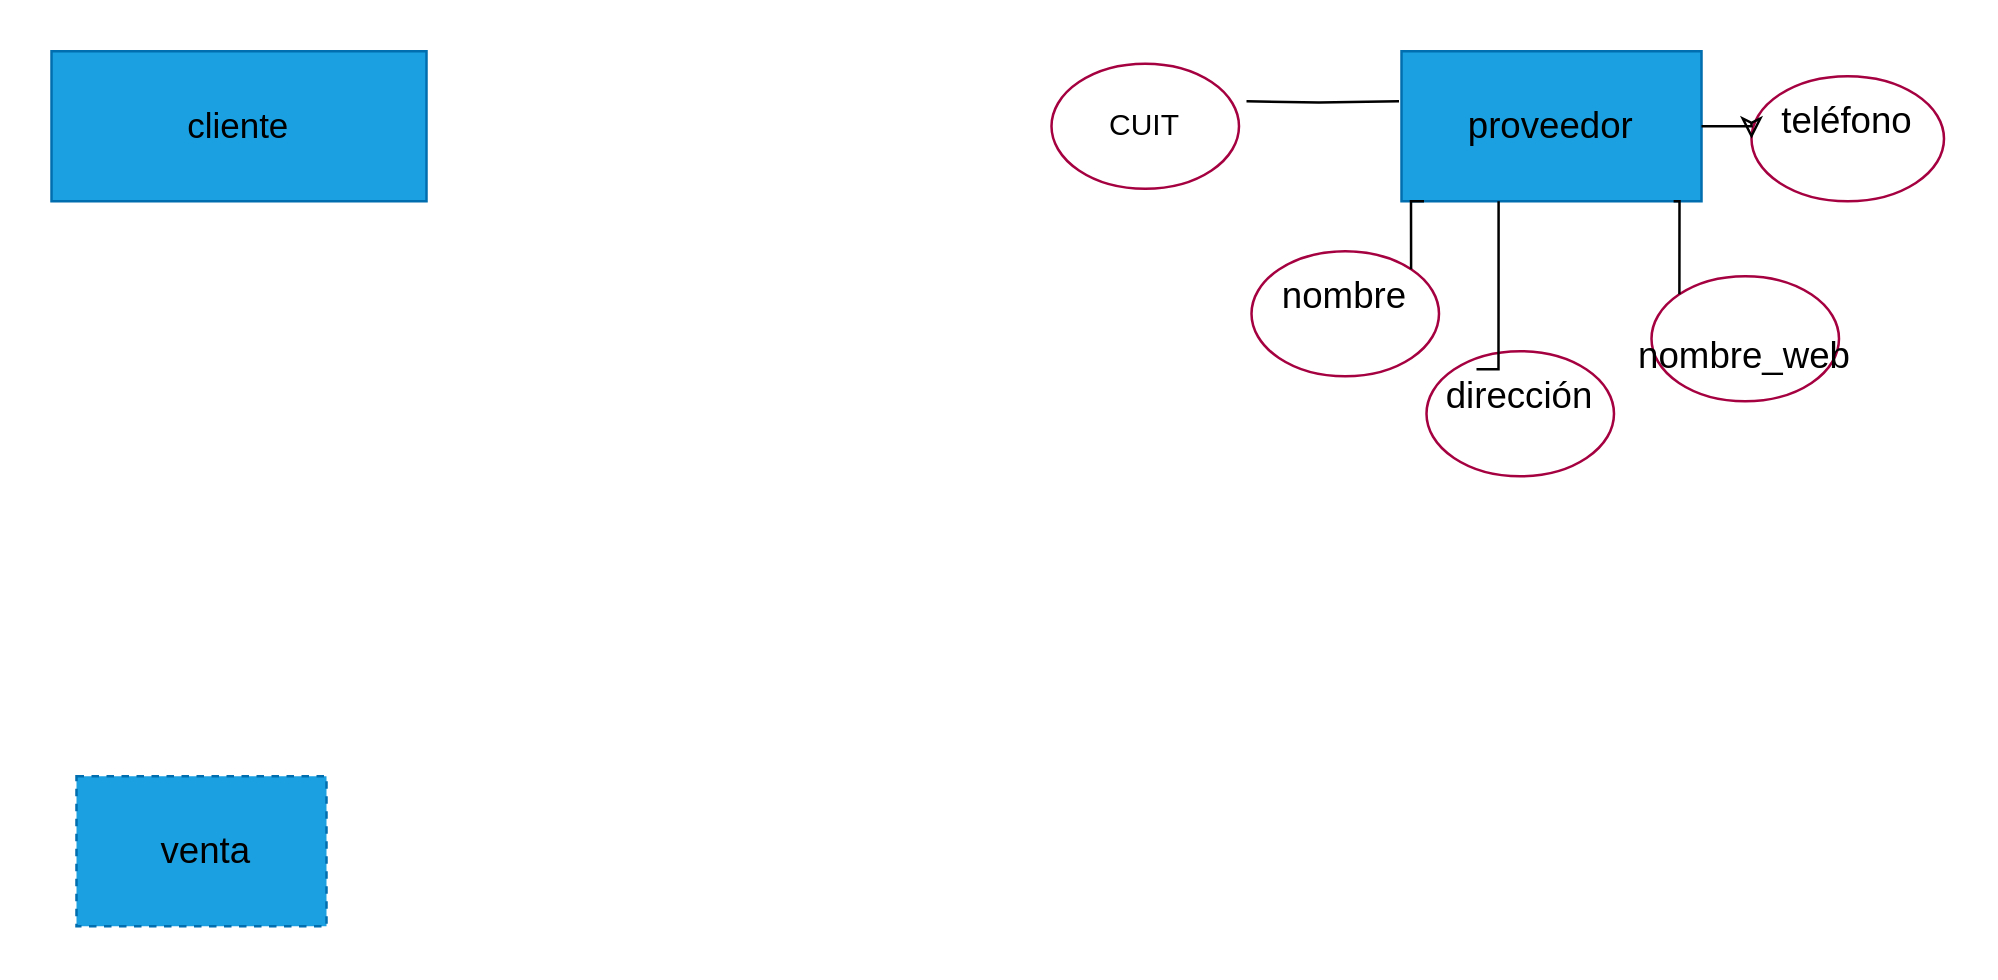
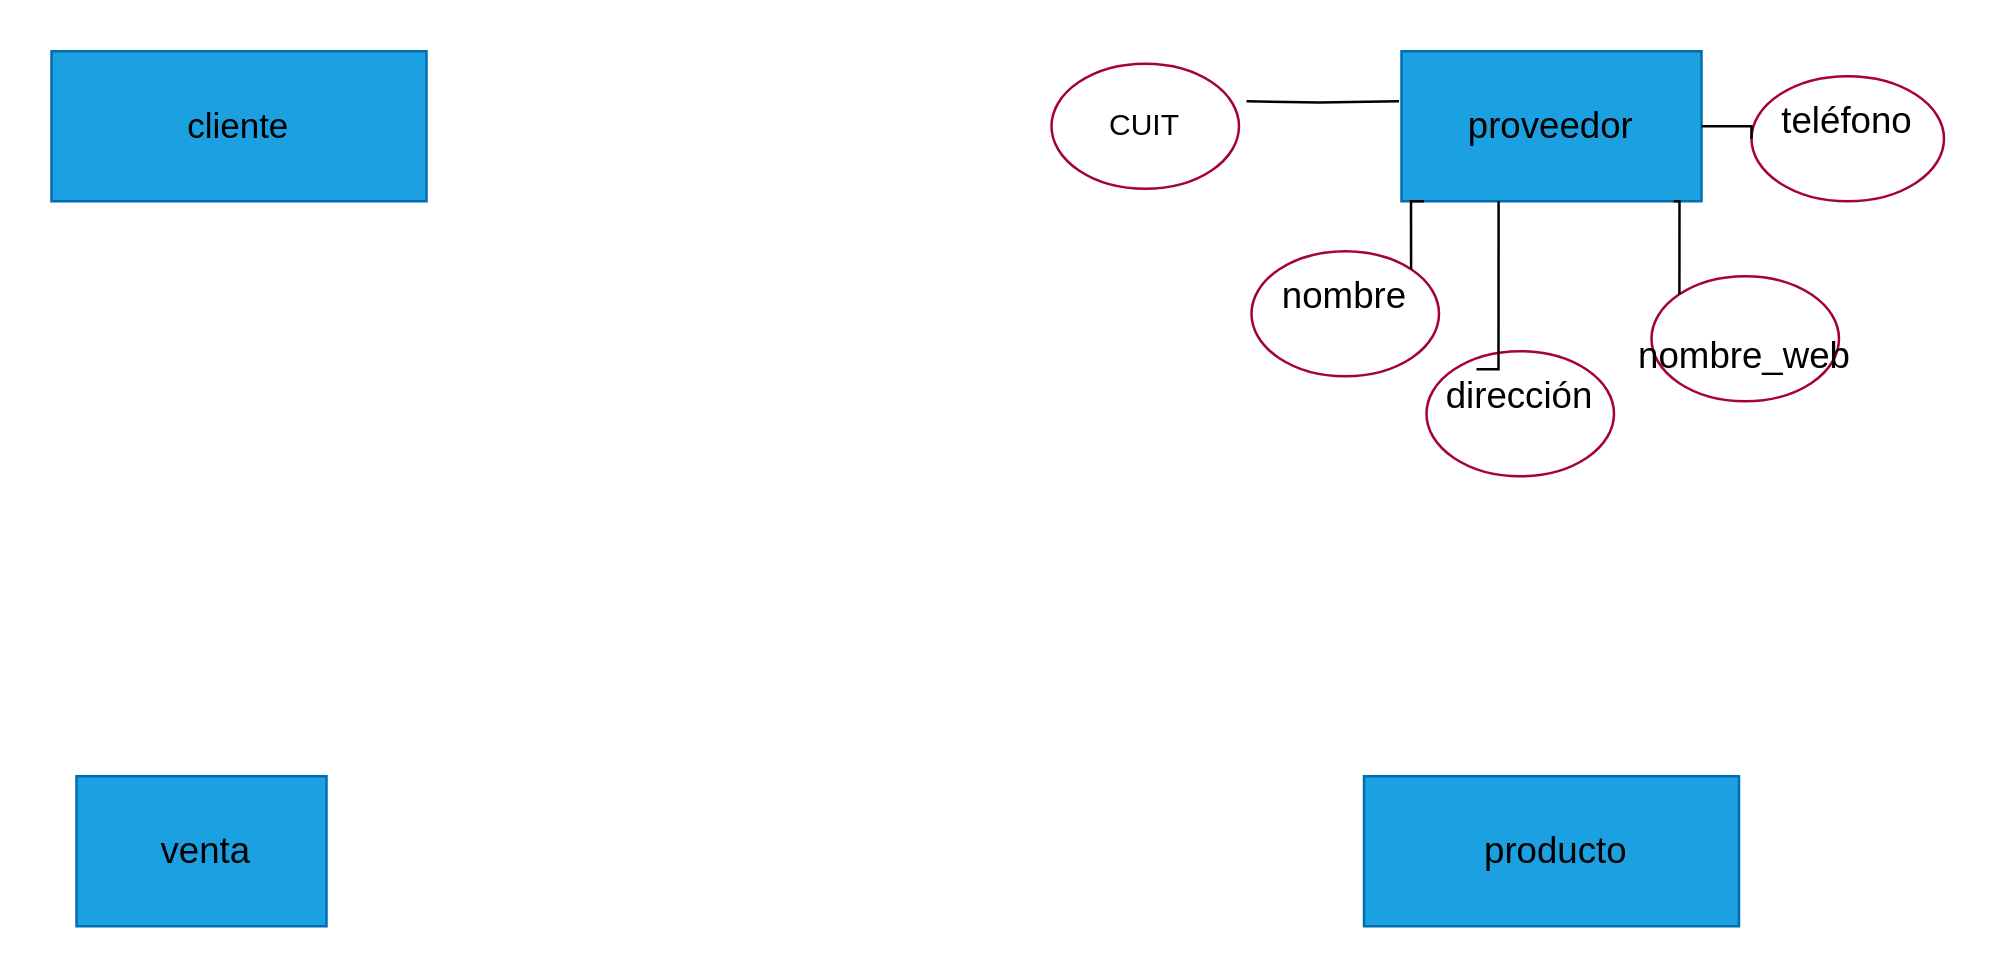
  <mxCell id="0" />
  <mxCell id="1" parent="0" />
  <mxCell id="2" value="&lt;b id=&quot;docs-internal-guid-612375e4-7fff-f534-00d8-93ea4280d572&quot; style=&quot;font-weight:normal;&quot;&gt;&lt;span style=&quot;font-size: 11pt; font-family: Arial; color: rgb(0, 0, 0); background-color: transparent; font-weight: 400; font-style: normal; font-variant: normal; text-decoration: none; vertical-align: baseline;&quot;&gt;proveedor&lt;/span&gt;&lt;/b&gt;" style="rounded=0;whiteSpace=wrap;html=1;fillColor=#1ba1e2;fontColor=#ffffff;strokeColor=#006EAF;" vertex="1" parent="1"><mxGeometry x="560" y="20" width="120" height="60" as="geometry" /></mxCell>
  <mxCell id="3" value="&lt;font style=&quot;font-size: 14px;&quot; color=&quot;#000000&quot;&gt;cliente&lt;/font&gt;" style="rounded=0;whiteSpace=wrap;html=1;fillColor=#1ba1e2;fontColor=#ffffff;strokeColor=#006EAF;" vertex="1" parent="1"><mxGeometry x="20" y="20" width="150" height="60" as="geometry" /></mxCell>
- <mxCell id="5" value="&lt;b id=&quot;docs-internal-guid-612375e4-7fff-f534-00d8-93ea4280d572&quot; style=&quot;font-weight:normal;&quot;&gt;&lt;span style=&quot;font-size: 11pt; font-family: Arial; color: rgb(0, 0, 0); background-color: transparent; font-weight: 400; font-style: normal; font-variant: normal; text-decoration: none; vertical-align: baseline;&quot;&gt;&amp;nbsp;venta&lt;/span&gt;&lt;/b&gt;" style="rounded=0;whiteSpace=wrap;html=1;fillColor=#1ba1e2;fontColor=#ffffff;strokeColor=#006EAF;dashed=1;" vertex="1" parent="1"><mxGeometry x="30" y="310" width="100" height="60" as="geometry" /></mxCell>
+ <mxCell id="4" value="&lt;b id=&quot;docs-internal-guid-612375e4-7fff-f534-00d8-93ea4280d572&quot; style=&quot;font-weight:normal;&quot;&gt;&lt;span style=&quot;font-size: 11pt; font-family: Arial; color: rgb(0, 0, 0); background-color: transparent; font-weight: 400; font-style: normal; font-variant: normal; text-decoration: none; vertical-align: baseline;&quot;&gt;&amp;nbsp;producto&lt;/span&gt;&lt;/b&gt;" style="rounded=0;whiteSpace=wrap;html=1;fillColor=#1ba1e2;fontColor=#ffffff;strokeColor=#006EAF;" vertex="1" parent="1"><mxGeometry x="545" y="310" width="150" height="60" as="geometry" /></mxCell>
+ <mxCell id="5" value="&lt;b id=&quot;docs-internal-guid-612375e4-7fff-f534-00d8-93ea4280d572&quot; style=&quot;font-weight:normal;&quot;&gt;&lt;span style=&quot;font-size: 11pt; font-family: Arial; color: rgb(0, 0, 0); background-color: transparent; font-weight: 400; font-style: normal; font-variant: normal; text-decoration: none; vertical-align: baseline;&quot;&gt;&amp;nbsp;venta&lt;/span&gt;&lt;/b&gt;" style="rounded=0;whiteSpace=wrap;html=1;fillColor=#1ba1e2;fontColor=#ffffff;strokeColor=#006EAF;" vertex="1" parent="1"><mxGeometry x="30" y="310" width="100" height="60" as="geometry" /></mxCell>
  <mxCell id="6" style="edgeStyle=orthogonalEdgeStyle;rounded=0;orthogonalLoop=1;jettySize=auto;html=1;exitX=0;exitY=1;exitDx=0;exitDy=0;endArrow=none;endFill=0;entryX=1.04;entryY=0.3;entryDx=0;entryDy=0;entryPerimeter=0;" edge="1" parent="1" target="7"><mxGeometry relative="1" as="geometry"><mxPoint x="559" y="100" as="targetPoint" /><mxPoint x="559" y="40" as="sourcePoint" /></mxGeometry></mxCell>
  <mxCell id="7" value="&lt;font color=&quot;#000000&quot;&gt;CUIT&lt;/font&gt;" style="ellipse;whiteSpace=wrap;html=1;fillColor=#FFFFFF;fontColor=#ffffff;strokeColor=#A50040;" vertex="1" parent="1"><mxGeometry x="420" y="25" width="75" height="50" as="geometry" /></mxCell>
  <mxCell id="8" value="&#10;&lt;b id=&quot;docs-internal-guid-a38ea159-7fff-9421-8ee9-781c6fa0da8d&quot; style=&quot;font-weight:normal;&quot;&gt;&lt;span style=&quot;font-size: 11pt; font-family: Arial; color: rgb(0, 0, 0); background-color: transparent; font-weight: 400; font-style: normal; font-variant: normal; text-decoration: none; vertical-align: baseline;&quot;&gt;nombre&lt;/span&gt;&lt;/b&gt;&#10;&#10;" style="ellipse;whiteSpace=wrap;html=1;fillColor=#FFFFFF;fontColor=#ffffff;strokeColor=#A50040;" vertex="1" parent="1"><mxGeometry x="500" y="100" width="75" height="50" as="geometry" /></mxCell>
  <mxCell id="9" value="&#10;&lt;b id=&quot;docs-internal-guid-a2be0e89-7fff-bff9-28b0-4776f87d714c&quot; style=&quot;font-weight:normal;&quot;&gt;&lt;span style=&quot;font-size: 11pt; font-family: Arial; color: rgb(0, 0, 0); background-color: transparent; font-weight: 400; font-style: normal; font-variant: normal; text-decoration: none; vertical-align: baseline;&quot;&gt;dirección&lt;/span&gt;&lt;/b&gt;&#10;&#10;" style="ellipse;whiteSpace=wrap;html=1;fillColor=#FFFFFF;fontColor=#ffffff;strokeColor=#A50040;" vertex="1" parent="1"><mxGeometry x="570" y="140" width="75" height="50" as="geometry" /></mxCell>
  <mxCell id="10" value="&#10;&lt;b id=&quot;docs-internal-guid-7a3b23d0-7fff-d6b8-3819-b041989a6772&quot; style=&quot;font-weight:normal;&quot;&gt;&lt;span style=&quot;font-size: 11pt; font-family: Arial; color: rgb(0, 0, 0); background-color: transparent; font-weight: 400; font-style: normal; font-variant: normal; text-decoration: none; vertical-align: baseline;&quot;&gt;teléfono&lt;/span&gt;&lt;/b&gt;&#10;&#10;" style="ellipse;whiteSpace=wrap;html=1;fillColor=#FFFFFF;fontColor=#ffffff;strokeColor=#A50040;" vertex="1" parent="1"><mxGeometry x="700" y="30" width="77" height="50" as="geometry" /></mxCell>
  <mxCell id="11" value="&lt;br&gt;&lt;b id=&quot;docs-internal-guid-5c7455b6-7fff-094f-ab38-a17ed195b45f&quot; style=&quot;font-weight:normal;&quot;&gt;&lt;span style=&quot;font-size: 11pt; font-family: Arial; color: rgb(0, 0, 0); background-color: transparent; font-weight: 400; font-style: normal; font-variant: normal; text-decoration: none; vertical-align: baseline;&quot;&gt;nombre_web&lt;/span&gt;&lt;/b&gt;&lt;br&gt;" style="ellipse;whiteSpace=wrap;html=1;fillColor=#FFFFFF;fontColor=#ffffff;strokeColor=#A50040;" vertex="1" parent="1"><mxGeometry x="660" y="110" width="75" height="50" as="geometry" /></mxCell>
  <mxCell id="12" style="edgeStyle=orthogonalEdgeStyle;rounded=0;orthogonalLoop=1;jettySize=auto;html=1;exitX=1;exitY=1;exitDx=0;exitDy=0;endArrow=none;endFill=0;entryX=1;entryY=1;entryDx=0;entryDy=0;" edge="1" parent="1" source="2" target="2"><mxGeometry relative="1" as="geometry"><mxPoint x="680" y="80" as="targetPoint" /><mxPoint x="570" y="90" as="sourcePoint" /></mxGeometry></mxCell>
  <mxCell id="13" style="edgeStyle=orthogonalEdgeStyle;rounded=0;orthogonalLoop=1;jettySize=auto;html=1;exitX=0.25;exitY=1;exitDx=0;exitDy=0;endArrow=none;endFill=0;entryX=0;entryY=0;entryDx=0;entryDy=0;" edge="1" parent="1"><mxGeometry relative="1" as="geometry"><mxPoint x="590.002" y="147.204" as="targetPoint" /><mxPoint x="598.84" y="80" as="sourcePoint" /><Array as="points"><mxPoint x="598.84" y="147" /></Array></mxGeometry></mxCell>
- <mxCell id="14" style="edgeStyle=orthogonalEdgeStyle;rounded=0;orthogonalLoop=1;jettySize=auto;html=1;exitX=1;exitY=0.5;exitDx=0;exitDy=0;endArrow=classic;endFill=0;entryX=0;entryY=0.5;entryDx=0;entryDy=0;" edge="1" parent="1" source="2" target="10"><mxGeometry relative="1" as="geometry"><mxPoint x="666" y="167" as="targetPoint" /><mxPoint x="651" y="93" as="sourcePoint" /><Array as="points"><mxPoint x="700" y="50" /></Array></mxGeometry></mxCell>
+ <mxCell id="14" style="edgeStyle=orthogonalEdgeStyle;rounded=0;orthogonalLoop=1;jettySize=auto;html=1;exitX=1;exitY=0.5;exitDx=0;exitDy=0;endArrow=none;endFill=0;entryX=0;entryY=0.5;entryDx=0;entryDy=0;" edge="1" parent="1" source="2" target="10"><mxGeometry relative="1" as="geometry"><mxPoint x="666" y="167" as="targetPoint" /><mxPoint x="651" y="93" as="sourcePoint" /><Array as="points"><mxPoint x="700" y="50" /></Array></mxGeometry></mxCell>
  <mxCell id="15" style="edgeStyle=orthogonalEdgeStyle;rounded=0;orthogonalLoop=1;jettySize=auto;html=1;exitX=0.25;exitY=1;exitDx=0;exitDy=0;endArrow=none;endFill=0;entryX=1;entryY=0;entryDx=0;entryDy=0;" edge="1" parent="1" target="8"><mxGeometry relative="1" as="geometry"><mxPoint x="560" y="147" as="targetPoint" /><mxPoint x="569" y="80" as="sourcePoint" /><Array as="points"><mxPoint x="564" y="80" /></Array></mxGeometry></mxCell>
  <mxCell id="16" style="edgeStyle=orthogonalEdgeStyle;rounded=0;orthogonalLoop=1;jettySize=auto;html=1;exitX=0.25;exitY=1;exitDx=0;exitDy=0;endArrow=none;endFill=0;entryX=0;entryY=0;entryDx=0;entryDy=0;" edge="1" parent="1" target="11"><mxGeometry relative="1" as="geometry"><mxPoint x="670" y="100" as="targetPoint" /><mxPoint x="668.84" y="80" as="sourcePoint" /><Array as="points"><mxPoint x="671" y="80" /></Array></mxGeometry></mxCell>
